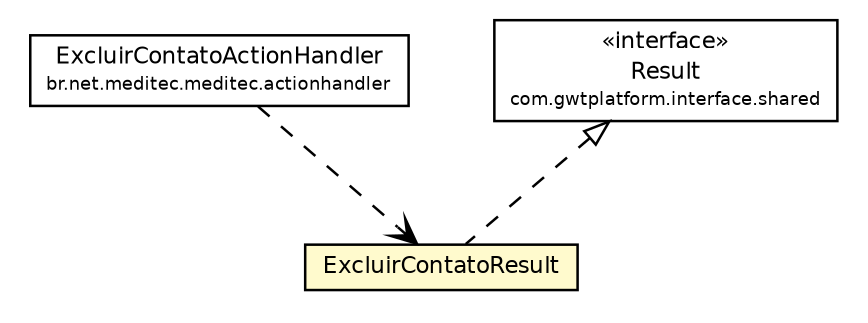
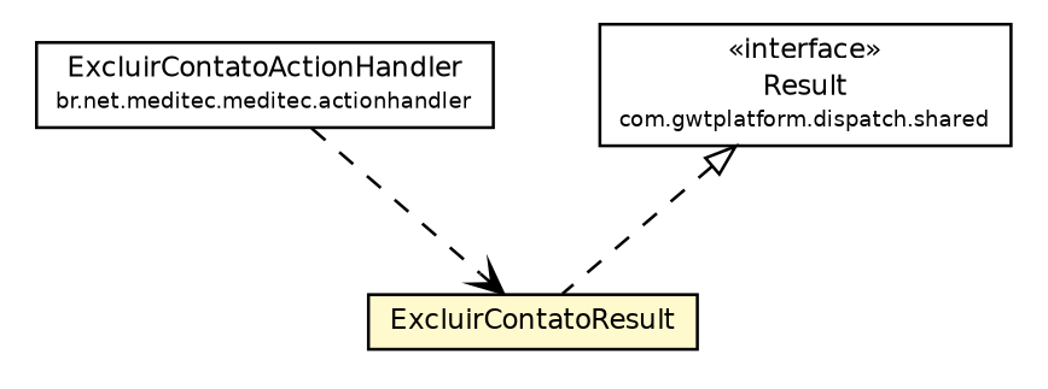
  digraph {
    node [fontcolor=black fontname=Helvetica fontsize=9.0 shape=plaintext]
    edge [fontname=Helvetica headport=p labelfontname=Helvetica labelfontsize=10 style=dashed tailport=p]
    n1 [label=<<table border="0" cellborder="1" cellspacing="0" cellpadding="2" port="p" bgcolor="lemonChiffon" href="./ExcluirContatoResult.html"> 		<tr><td><table border="0" cellspacing="0" cellpadding="1"> 			<tr><td> ExcluirContatoResult </td></tr> 		</table></td></tr> 		</table>>]
    n2 [label=<<table border="0" cellborder="1" cellspacing="0" cellpadding="2" port="p" href="../../server/actionhandler/ExcluirContatoActionHandler.html"> 		<tr><td><table border="0" cellspacing="0" cellpadding="1"> 			<tr><td> ExcluirContatoActionHandler </td></tr> 			<tr><td><font point-size="7.0"> br.net.meditec.meditec.actionhandler </font></td></tr> 		</table></td></tr> 		</table>>]
-   n3 [label=<<table border="0" cellborder="1" cellspacing="0" cellpadding="2" port="p" href="http://java.sun.com/j2se/1.4.2/docs/api/com/gwtplatform/dispatch/shared/Result.html"> 		<tr><td><table border="0" cellspacing="0" cellpadding="1"> 			<tr><td> &laquo;interface&raquo; </td></tr> 			<tr><td> Result </td></tr> 			<tr><td><font point-size="7.0"> com.gwtplatform.interface.shared </font></td></tr> 		</table></td></tr> 		</table>>]
+   n3 [label=<<table border="0" cellborder="1" cellspacing="0" cellpadding="2" port="p" href="http://java.sun.com/j2se/1.4.2/docs/api/com/gwtplatform/dispatch/shared/Result.html"> 		<tr><td><table border="0" cellspacing="0" cellpadding="1"> 			<tr><td> &laquo;interface&raquo; </td></tr> 			<tr><td> Result </td></tr> 			<tr><td><font point-size="7.0"> com.gwtplatform.dispatch.shared </font></td></tr> 		</table></td></tr> 		</table>>]
    n2 -> n1 [arrowhead=open color=black fontcolor=black fontsize=10.0]
    n3 -> n1 [arrowtail=empty dir=back fontsize=10]
  }
